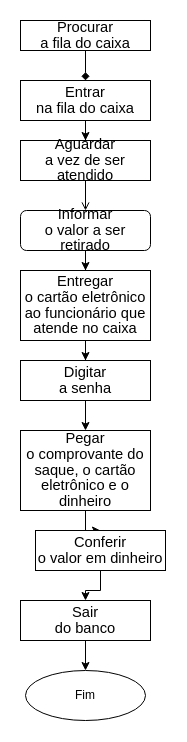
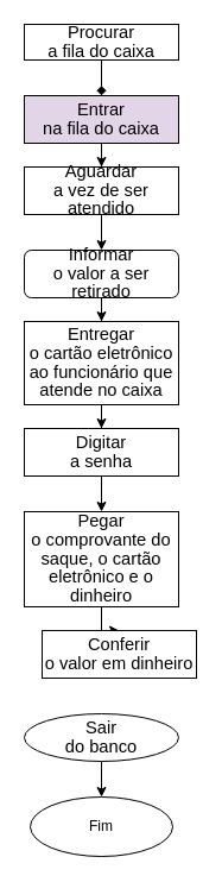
  <mxCell id="0" />
  <mxCell id="1" parent="0" />
  <mxCell id="2" style="edgeStyle=orthogonalEdgeStyle;rounded=0;orthogonalLoop=1;jettySize=auto;html=1;entryX=0.5;entryY=0;entryDx=0;entryDy=0;endArrow=diamond;" edge="1" parent="1" source="3" target="5"><mxGeometry relative="1" as="geometry" /></mxCell>
  <mxCell id="3" value="&lt;span style=&quot;font-size: 11.0pt ; line-height: 107% ; font-family: &amp;#34;calibri&amp;#34; , sans-serif&quot;&gt;Procurar&lt;br/&gt;a fila do caixa&lt;/span&gt;" style="rounded=0;whiteSpace=wrap;html=1;" vertex="1" parent="1"><mxGeometry x="20" y="20" width="130" height="30" as="geometry" /></mxCell>
  <mxCell id="4" style="edgeStyle=orthogonalEdgeStyle;rounded=0;orthogonalLoop=1;jettySize=auto;html=1;entryX=0.5;entryY=0;entryDx=0;entryDy=0;" edge="1" parent="1" source="5" target="7"><mxGeometry relative="1" as="geometry" /></mxCell>
- <mxCell id="5" value="&lt;span style=&quot;font-size: 11.0pt ; line-height: 107% ; font-family: &amp;#34;calibri&amp;#34; , sans-serif&quot;&gt;Entrar&lt;br/&gt;na fila do caixa&lt;/span&gt;" style="rounded=0;whiteSpace=wrap;html=1;" vertex="1" parent="1"><mxGeometry x="20" y="80" width="130" height="40" as="geometry" /></mxCell>
- <mxCell id="6" style="edgeStyle=orthogonalEdgeStyle;rounded=0;orthogonalLoop=1;jettySize=auto;html=1;entryX=0.5;entryY=0;entryDx=0;entryDy=0;endArrow=open;" edge="1" parent="1" source="7" target="9"><mxGeometry relative="1" as="geometry" /></mxCell>
+ <mxCell id="5" value="&lt;span style=&quot;font-size: 11.0pt ; line-height: 107% ; font-family: &amp;#34;calibri&amp;#34; , sans-serif&quot;&gt;Entrar&lt;br/&gt;na fila do caixa&lt;/span&gt;" style="rounded=0;whiteSpace=wrap;html=1;fillColor=#e1d5e7;" vertex="1" parent="1"><mxGeometry x="20" y="80" width="130" height="40" as="geometry" /></mxCell>
+ <mxCell id="6" style="edgeStyle=orthogonalEdgeStyle;rounded=0;orthogonalLoop=1;jettySize=auto;html=1;entryX=0.5;entryY=0;entryDx=0;entryDy=0;" edge="1" parent="1" source="7" target="9"><mxGeometry relative="1" as="geometry" /></mxCell>
  <mxCell id="7" value="&lt;span style=&quot;font-size: 11.0pt ; line-height: 107% ; font-family: &amp;#34;calibri&amp;#34; , sans-serif&quot;&gt;Aguardar&lt;br/&gt;a vez de ser atendido&lt;/span&gt;" style="rounded=0;whiteSpace=wrap;html=1;" vertex="1" parent="1"><mxGeometry x="20" y="140" width="130" height="40" as="geometry" /></mxCell>
  <mxCell id="8" style="edgeStyle=orthogonalEdgeStyle;rounded=0;orthogonalLoop=1;jettySize=auto;html=1;" edge="1" parent="1" source="9" target="11"><mxGeometry relative="1" as="geometry" /></mxCell>
  <mxCell id="9" value="&lt;span style=&quot;font-size: 11.0pt ; line-height: 107% ; font-family: &amp;#34;calibri&amp;#34; , sans-serif&quot;&gt;Informar&lt;br/&gt;o valor a ser retirado&lt;/span&gt;" style="whiteSpace=wrap;html=1;rounded=1;" vertex="1" parent="1"><mxGeometry x="20" y="210" width="130" height="40" as="geometry" /></mxCell>
  <mxCell id="10" style="edgeStyle=orthogonalEdgeStyle;rounded=0;orthogonalLoop=1;jettySize=auto;html=1;entryX=0.5;entryY=0;entryDx=0;entryDy=0;" edge="1" parent="1" source="11" target="13"><mxGeometry relative="1" as="geometry" /></mxCell>
  <mxCell id="11" value="&lt;span style=&quot;font-size: 11.0pt ; line-height: 107% ; font-family: &amp;#34;calibri&amp;#34; , sans-serif&quot;&gt;Entregar&lt;br/&gt;o cartão eletrônico ao funcionário que atende no caixa&lt;/span&gt;" style="rounded=0;whiteSpace=wrap;html=1;" vertex="1" parent="1"><mxGeometry x="20" y="270" width="130" height="70" as="geometry" /></mxCell>
  <mxCell id="12" style="edgeStyle=orthogonalEdgeStyle;rounded=0;orthogonalLoop=1;jettySize=auto;html=1;" edge="1" parent="1" source="13" target="15"><mxGeometry relative="1" as="geometry" /></mxCell>
  <mxCell id="13" value="&lt;span style=&quot;font-size: 11.0pt ; line-height: 107% ; font-family: &amp;#34;calibri&amp;#34; , sans-serif&quot;&gt;Digitar&lt;br/&gt;a senha&lt;/span&gt;" style="rounded=0;whiteSpace=wrap;html=1;" vertex="1" parent="1"><mxGeometry x="20" y="360" width="130" height="40" as="geometry" /></mxCell>
  <mxCell id="14" style="edgeStyle=orthogonalEdgeStyle;rounded=0;orthogonalLoop=1;jettySize=auto;html=1;entryX=0.5;entryY=0;entryDx=0;entryDy=0;" edge="1" parent="1" source="15" target="17"><mxGeometry relative="1" as="geometry" /></mxCell>
  <mxCell id="15" value="&lt;span style=&quot;font-size: 11.0pt ; line-height: 107% ; font-family: &amp;#34;calibri&amp;#34; , sans-serif&quot;&gt;Pegar&lt;br/&gt;o comprovante do saque, o cartão eletrônico e o dinheiro&lt;/span&gt;" style="rounded=0;whiteSpace=wrap;html=1;" vertex="1" parent="1"><mxGeometry x="20" y="430" width="130" height="80" as="geometry" /></mxCell>
- <mxCell id="16" style="edgeStyle=orthogonalEdgeStyle;rounded=0;orthogonalLoop=1;jettySize=auto;html=1;entryX=0.5;entryY=0;entryDx=0;entryDy=0;" edge="1" parent="1" source="17" target="19"><mxGeometry relative="1" as="geometry" /></mxCell>
  <mxCell id="17" value="&lt;span style=&quot;font-size: 11.0pt ; line-height: 107% ; font-family: &amp;#34;calibri&amp;#34; , sans-serif&quot;&gt;Conferir&lt;br/&gt;o valor em dinheiro&lt;/span&gt;" style="rounded=0;whiteSpace=wrap;html=1;" vertex="1" parent="1"><mxGeometry x="35" y="530" width="130" height="40" as="geometry" /></mxCell>
  <mxCell id="18" style="edgeStyle=orthogonalEdgeStyle;rounded=0;orthogonalLoop=1;jettySize=auto;html=1;entryX=0.5;entryY=0;entryDx=0;entryDy=0;" edge="1" parent="1" source="19" target="20"><mxGeometry relative="1" as="geometry" /></mxCell>
- <mxCell id="19" value="&lt;span style=&quot;font-size: 11.0pt ; line-height: 107% ; font-family: &amp;#34;calibri&amp;#34; , sans-serif&quot;&gt;Sair&lt;br/&gt;do banco&lt;/span&gt;" style="rounded=0;whiteSpace=wrap;html=1;" vertex="1" parent="1"><mxGeometry x="20" y="600" width="130" height="40" as="geometry" /></mxCell>
+ <mxCell id="19" value="&lt;span style=&quot;font-size: 11.0pt ; line-height: 107% ; font-family: &amp;#34;calibri&amp;#34; , sans-serif&quot;&gt;Sair&lt;br/&gt;do banco&lt;/span&gt;" style="ellipse;whiteSpace=wrap;html=1;" vertex="1" parent="1"><mxGeometry x="20" y="600" width="130" height="40" as="geometry" /></mxCell>
  <mxCell id="20" value="Fim" style="ellipse;whiteSpace=wrap;html=1;" vertex="1" parent="1"><mxGeometry x="25" y="670" width="120" height="50" as="geometry" /></mxCell>
